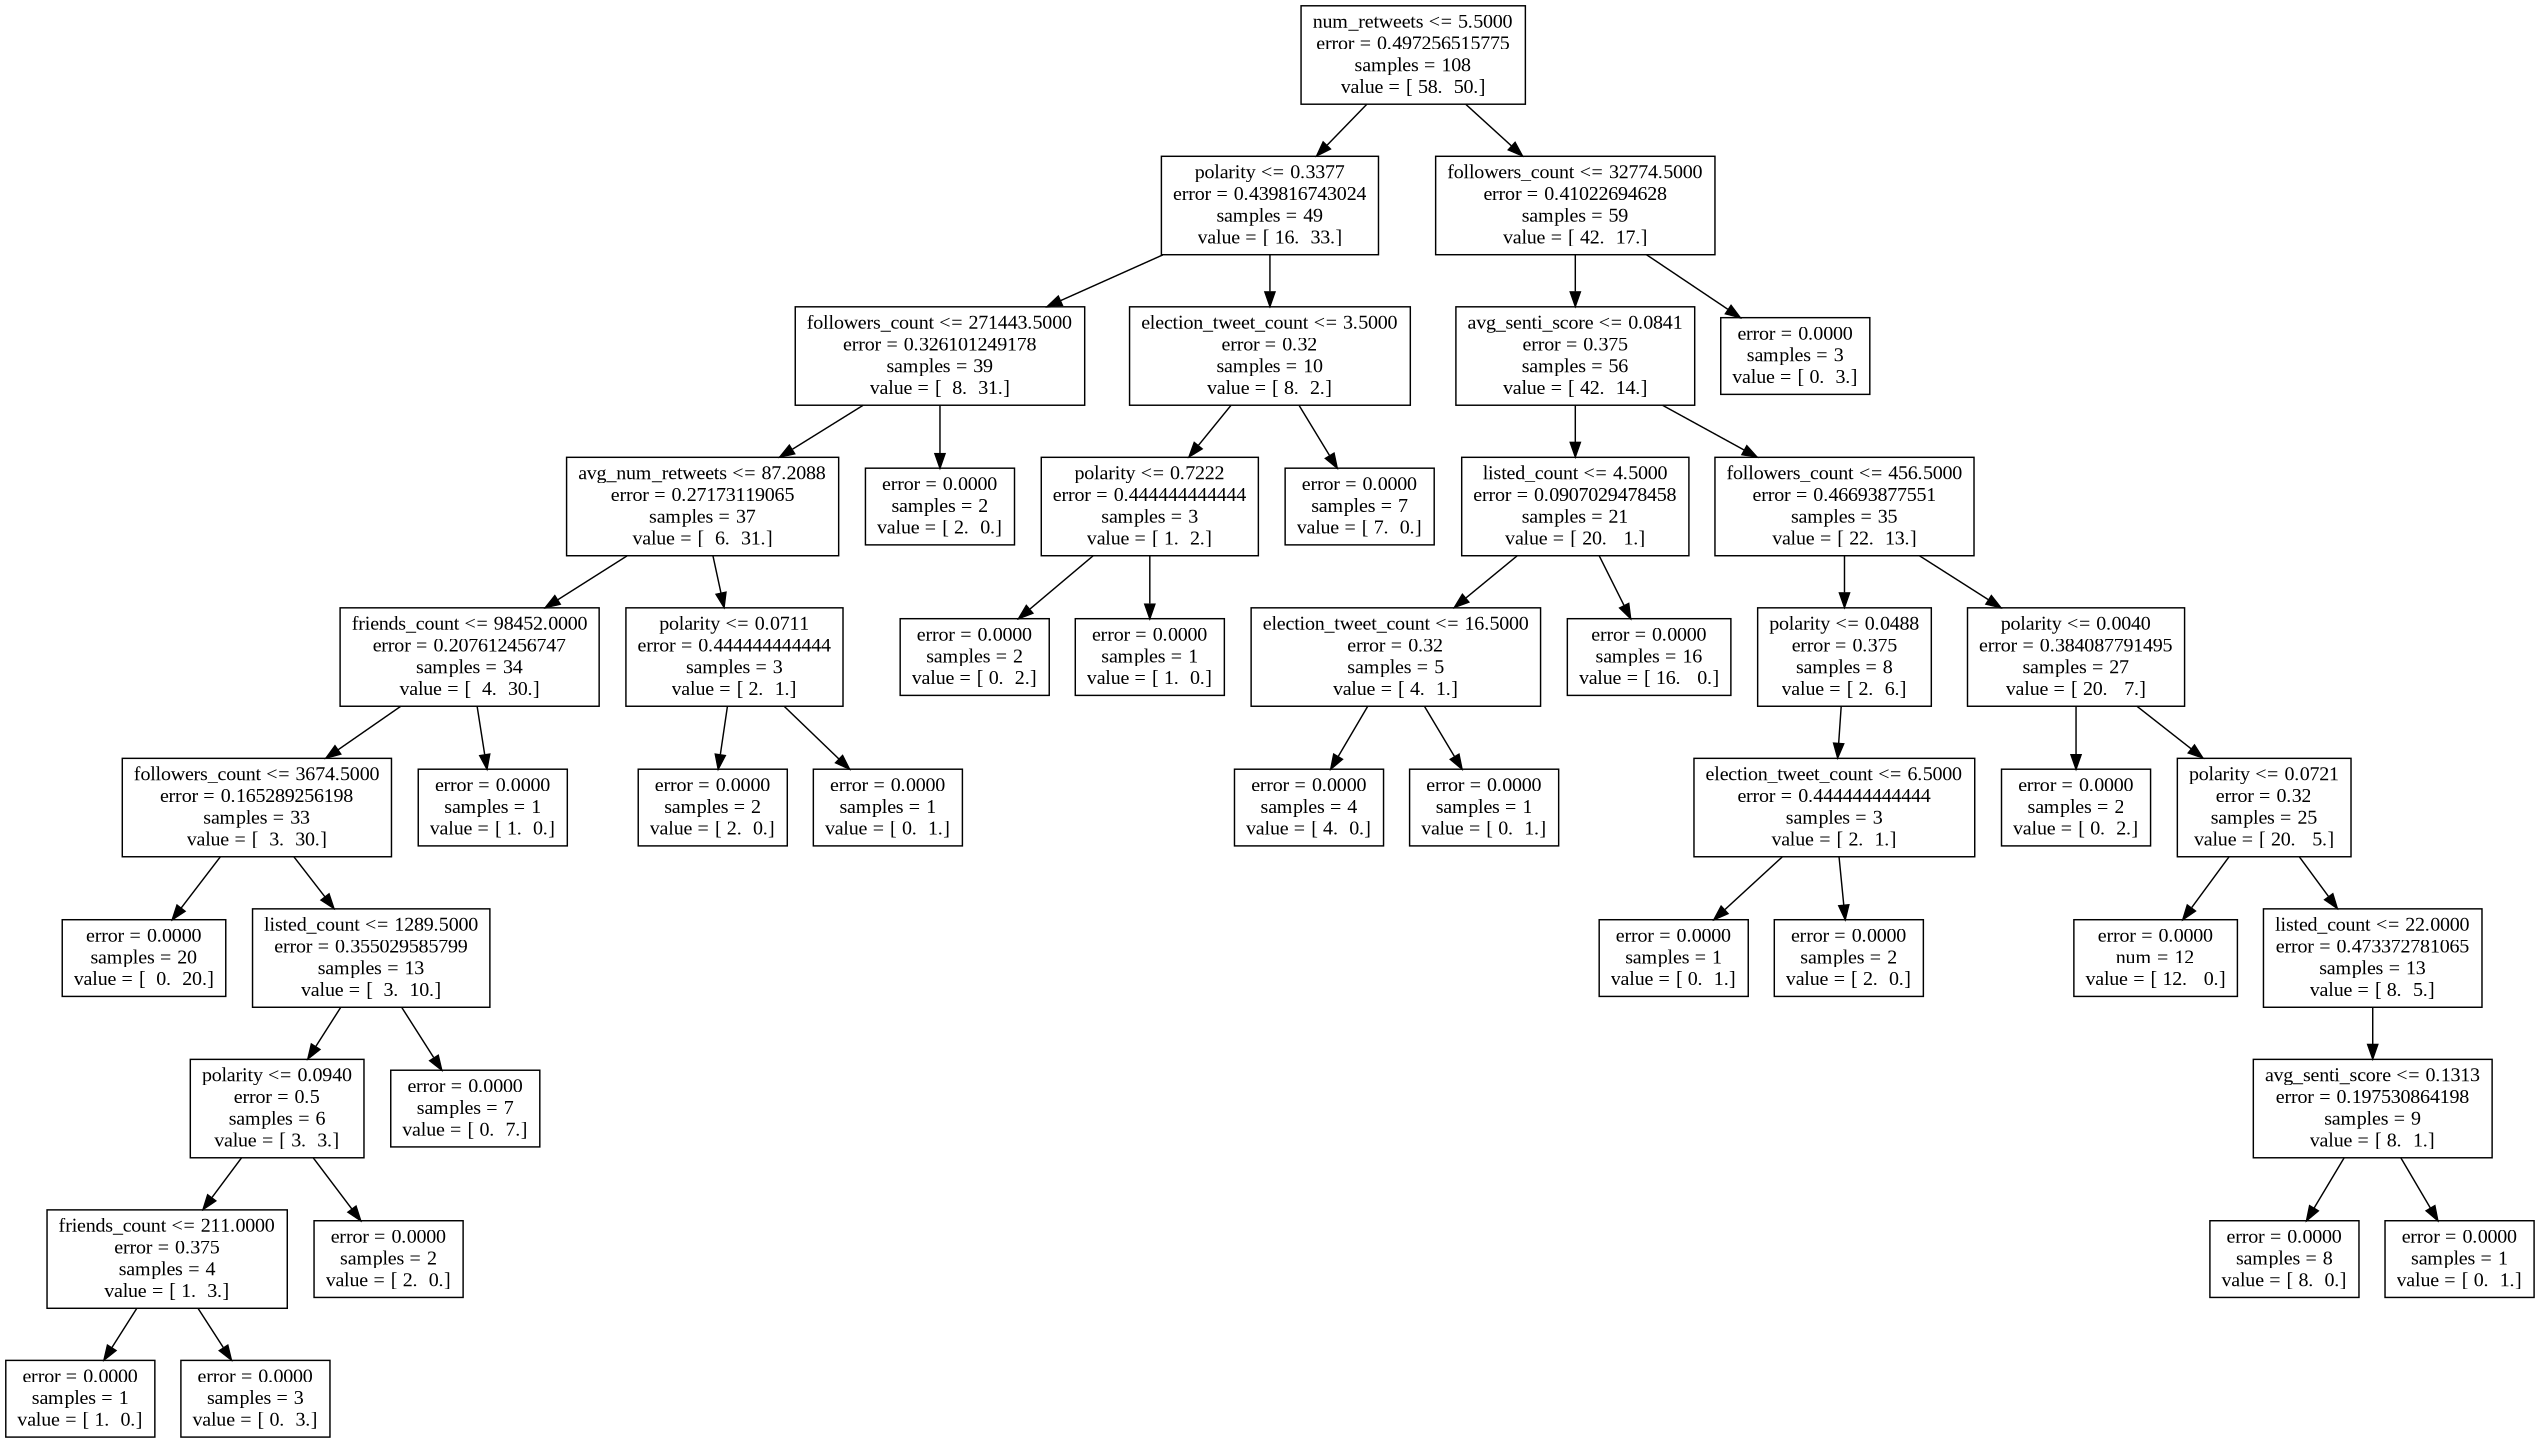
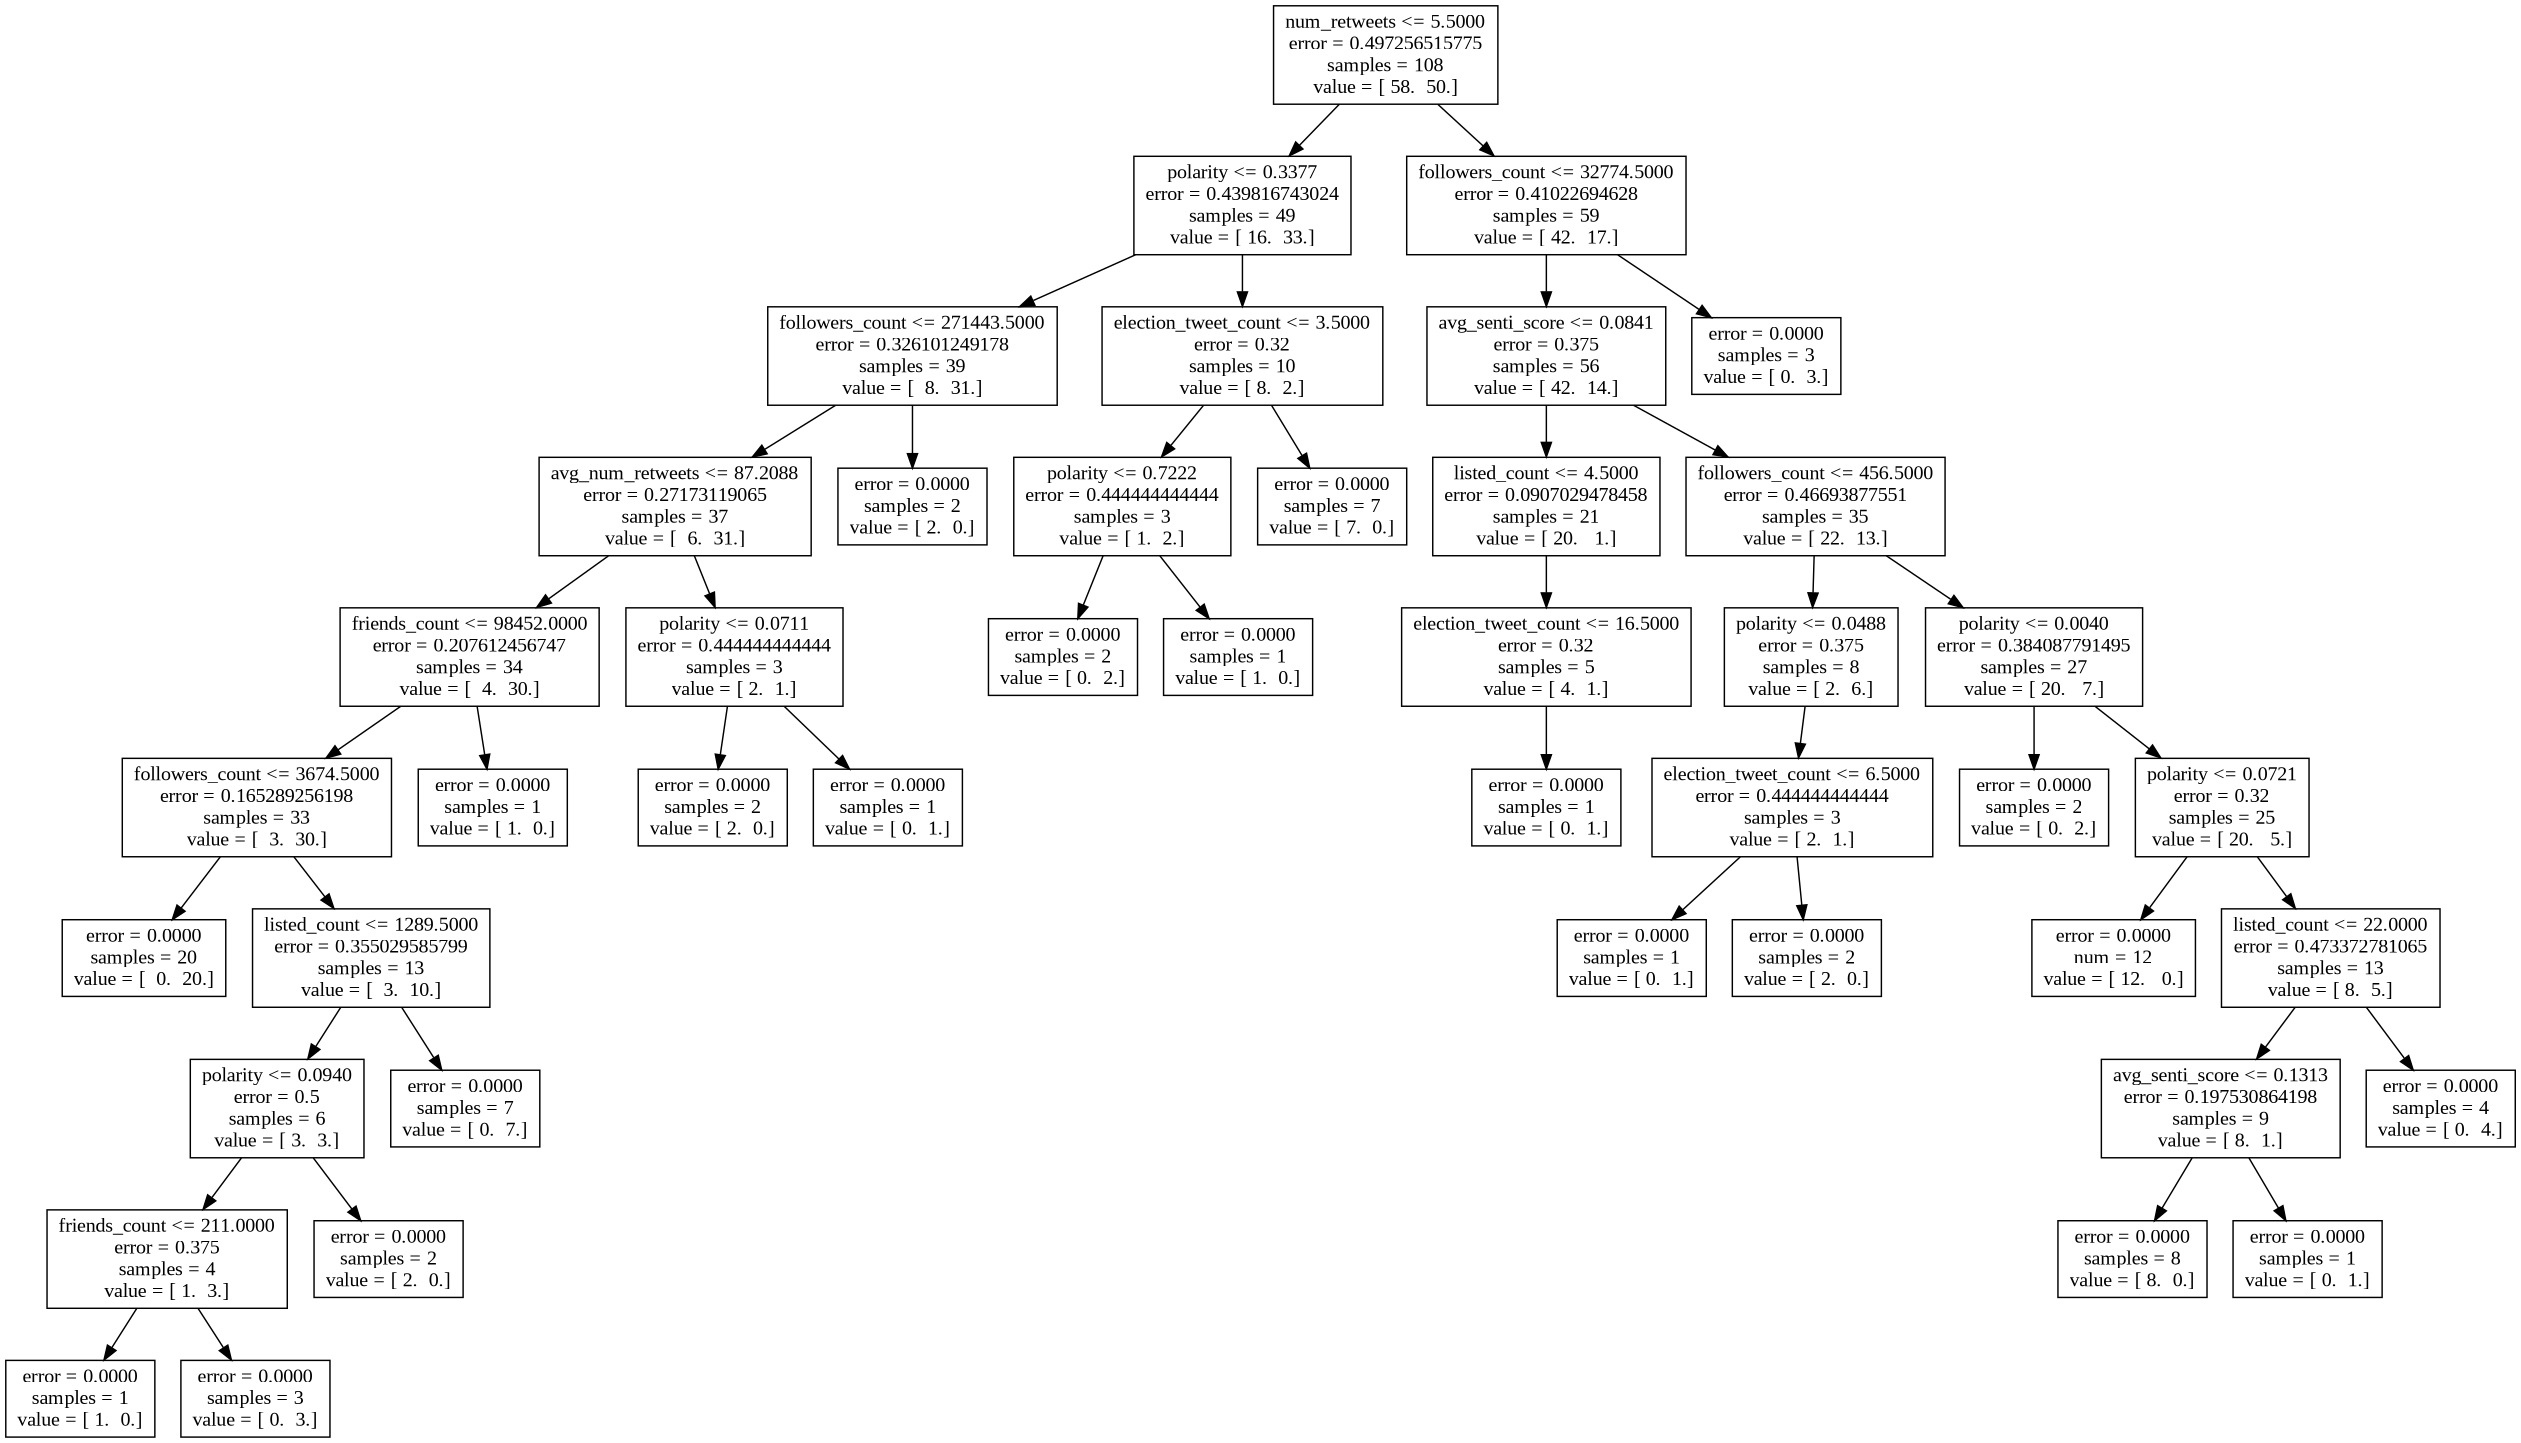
  digraph {
    fontname="Liberation Serif"
    node [fontname="Liberation Serif" shape=box]
    edge [fontname="Liberation Serif"]
    n1 [label="num_retweets <= 5.5000\nerror = 0.497256515775\nsamples = 108\nvalue = [ 58.  50.]"]
    n2 [label="polarity <= 0.3377\nerror = 0.439816743024\nsamples = 49\nvalue = [ 16.  33.]"]
    n3 [label="followers_count <= 32774.5000\nerror = 0.41022694628\nsamples = 59\nvalue = [ 42.  17.]"]
    n4 [label="followers_count <= 271443.5000\nerror = 0.326101249178\nsamples = 39\nvalue = [  8.  31.]"]
    n5 [label="election_tweet_count <= 3.5000\nerror = 0.32\nsamples = 10\nvalue = [ 8.  2.]"]
    n6 [label="avg_senti_score <= 0.0841\nerror = 0.375\nsamples = 56\nvalue = [ 42.  14.]"]
    n7 [label="error = 0.0000\nsamples = 3\nvalue = [ 0.  3.]"]
    n8 [label="avg_num_retweets <= 87.2088\nerror = 0.27173119065\nsamples = 37\nvalue = [  6.  31.]"]
    n9 [label="error = 0.0000\nsamples = 2\nvalue = [ 2.  0.]"]
    n10 [label="polarity <= 0.7222\nerror = 0.444444444444\nsamples = 3\nvalue = [ 1.  2.]"]
    n11 [label="error = 0.0000\nsamples = 7\nvalue = [ 7.  0.]"]
    n12 [label="friends_count <= 98452.0000\nerror = 0.207612456747\nsamples = 34\nvalue = [  4.  30.]"]
    n13 [label="polarity <= 0.0711\nerror = 0.444444444444\nsamples = 3\nvalue = [ 2.  1.]"]
    n14 [label="followers_count <= 3674.5000\nerror = 0.165289256198\nsamples = 33\nvalue = [  3.  30.]"]
    n15 [label="error = 0.0000\nsamples = 1\nvalue = [ 1.  0.]"]
    n16 [label="error = 0.0000\nsamples = 2\nvalue = [ 2.  0.]"]
    n17 [label="error = 0.0000\nsamples = 1\nvalue = [ 0.  1.]"]
    n18 [label="error = 0.0000\nsamples = 20\nvalue = [  0.  20.]"]
    n19 [label="listed_count <= 1289.5000\nerror = 0.355029585799\nsamples = 13\nvalue = [  3.  10.]"]
    n20 [label="polarity <= 0.0940\nerror = 0.5\nsamples = 6\nvalue = [ 3.  3.]"]
    n21 [label="error = 0.0000\nsamples = 7\nvalue = [ 0.  7.]"]
    n22 [label="friends_count <= 211.0000\nerror = 0.375\nsamples = 4\nvalue = [ 1.  3.]"]
    n23 [label="error = 0.0000\nsamples = 2\nvalue = [ 2.  0.]"]
    n24 [label="error = 0.0000\nsamples = 1\nvalue = [ 1.  0.]"]
    n25 [label="error = 0.0000\nsamples = 3\nvalue = [ 0.  3.]"]
    n26 [label="error = 0.0000\nsamples = 2\nvalue = [ 0.  2.]"]
    n27 [label="error = 0.0000\nsamples = 1\nvalue = [ 1.  0.]"]
    n28 [label="listed_count <= 4.5000\nerror = 0.0907029478458\nsamples = 21\nvalue = [ 20.   1.]"]
    n29 [label="followers_count <= 456.5000\nerror = 0.46693877551\nsamples = 35\nvalue = [ 22.  13.]"]
    n30 [label="election_tweet_count <= 16.5000\nerror = 0.32\nsamples = 5\nvalue = [ 4.  1.]"]
-   n31 [label="error = 0.0000\nsamples = 16\nvalue = [ 16.   0.]"]
    n32 [label="polarity <= 0.0488\nerror = 0.375\nsamples = 8\nvalue = [ 2.  6.]"]
    n33 [label="polarity <= 0.0040\nerror = 0.384087791495\nsamples = 27\nvalue = [ 20.   7.]"]
-   n34 [label="error = 0.0000\nsamples = 4\nvalue = [ 4.  0.]"]
    n35 [label="error = 0.0000\nsamples = 1\nvalue = [ 0.  1.]"]
    n36 [label="election_tweet_count <= 6.5000\nerror = 0.444444444444\nsamples = 3\nvalue = [ 2.  1.]"]
    n37 [label="error = 0.0000\nsamples = 2\nvalue = [ 0.  2.]"]
    n38 [label="polarity <= 0.0721\nerror = 0.32\nsamples = 25\nvalue = [ 20.   5.]"]
    n39 [label="error = 0.0000\nsamples = 1\nvalue = [ 0.  1.]"]
    n40 [label="error = 0.0000\nsamples = 2\nvalue = [ 2.  0.]"]
    n41 [label="error = 0.0000\nnum = 12\nvalue = [ 12.   0.]"]
    n42 [label="listed_count <= 22.0000\nerror = 0.473372781065\nsamples = 13\nvalue = [ 8.  5.]"]
    n43 [label="avg_senti_score <= 0.1313\nerror = 0.197530864198\nsamples = 9\nvalue = [ 8.  1.]"]
+   n44 [label="error = 0.0000\nsamples = 4\nvalue = [ 0.  4.]"]
    n45 [label="error = 0.0000\nsamples = 8\nvalue = [ 8.  0.]"]
    n46 [label="error = 0.0000\nsamples = 1\nvalue = [ 0.  1.]"]
    n1 -> n2
    n1 -> n3
    n2 -> n4
    n2 -> n5
    n3 -> n6
    n3 -> n7
    n4 -> n8
    n4 -> n9
    n5 -> n10
    n5 -> n11
    n6 -> n28
    n6 -> n29
    n8 -> n12
    n8 -> n13
    n10 -> n26
    n10 -> n27
    n12 -> n14
    n12 -> n15
    n13 -> n16
    n13 -> n17
    n14 -> n18
    n14 -> n19
    n19 -> n20
    n19 -> n21
    n20 -> n22
    n20 -> n23
    n22 -> n24
    n22 -> n25
    n28 -> n30
-   n28 -> n31
    n29 -> n32
    n29 -> n33
-   n30 -> n34
    n30 -> n35
    n32 -> n36
    n33 -> n37
    n33 -> n38
    n36 -> n39
    n36 -> n40
    n38 -> n41
    n38 -> n42
    n42 -> n43
+   n42 -> n44
    n43 -> n45
    n43 -> n46
  }
